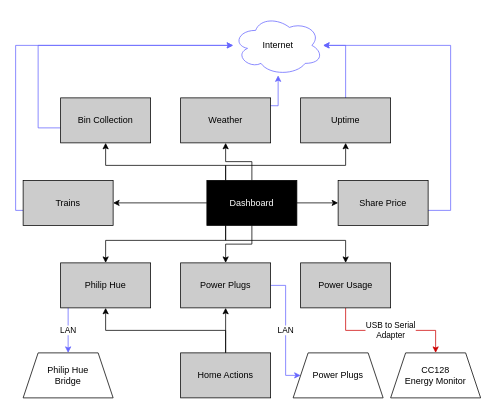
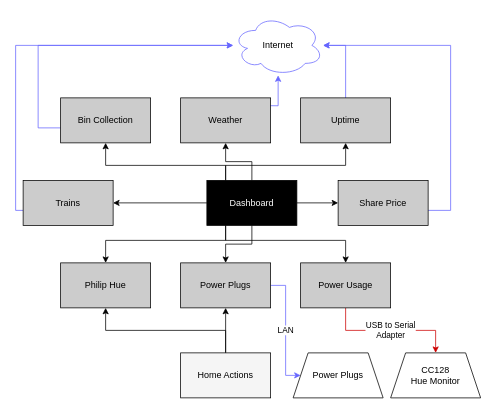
  <mxCell id="0" />
  <mxCell id="1" parent="0" />
  <mxCell id="2" style="edgeStyle=orthogonalEdgeStyle;rounded=0;orthogonalLoop=1;jettySize=auto;html=1;fontColor=#FFFFFF;strokeColor=#6666FF;" edge="1" parent="1" target="30"><mxGeometry relative="1" as="geometry"><mxPoint x="80" y="170" as="sourcePoint" /><Array as="points"><mxPoint x="50" y="170" /><mxPoint x="50" y="60" /></Array></mxGeometry></mxCell>
  <mxCell id="3" value="Bin Collection" style="rounded=0;whiteSpace=wrap;html=1;fillColor=#CCCCCC;" vertex="1" parent="1"><mxGeometry x="80" y="130" width="120" height="60" as="geometry" /></mxCell>
  <mxCell id="4" style="edgeStyle=orthogonalEdgeStyle;rounded=0;orthogonalLoop=1;jettySize=auto;html=1;" edge="1" parent="1" source="12" target="3"><mxGeometry relative="1" as="geometry"><Array as="points"><mxPoint x="300" y="220" /><mxPoint x="140" y="220" /></Array></mxGeometry></mxCell>
  <mxCell id="5" style="edgeStyle=orthogonalEdgeStyle;rounded=0;orthogonalLoop=1;jettySize=auto;html=1;" edge="1" parent="1" source="12" target="27"><mxGeometry relative="1" as="geometry" /></mxCell>
  <mxCell id="6" style="edgeStyle=orthogonalEdgeStyle;rounded=0;orthogonalLoop=1;jettySize=auto;html=1;" edge="1" parent="1" source="12" target="29"><mxGeometry relative="1" as="geometry"><Array as="points"><mxPoint x="300" y="220" /><mxPoint x="460" y="220" /></Array></mxGeometry></mxCell>
  <mxCell id="7" style="edgeStyle=orthogonalEdgeStyle;rounded=0;orthogonalLoop=1;jettySize=auto;html=1;" edge="1" parent="1" source="12" target="19"><mxGeometry relative="1" as="geometry" /></mxCell>
  <mxCell id="8" style="edgeStyle=orthogonalEdgeStyle;rounded=0;orthogonalLoop=1;jettySize=auto;html=1;" edge="1" parent="1" source="12" target="17"><mxGeometry relative="1" as="geometry"><Array as="points"><mxPoint x="300" y="320" /><mxPoint x="140" y="320" /></Array></mxGeometry></mxCell>
  <mxCell id="9" style="edgeStyle=orthogonalEdgeStyle;rounded=0;orthogonalLoop=1;jettySize=auto;html=1;" edge="1" parent="1" source="12" target="21"><mxGeometry relative="1" as="geometry"><Array as="points"><mxPoint x="300" y="320" /><mxPoint x="460" y="320" /></Array></mxGeometry></mxCell>
  <mxCell id="10" style="edgeStyle=orthogonalEdgeStyle;rounded=0;orthogonalLoop=1;jettySize=auto;html=1;fontColor=#FFFFFF;" edge="1" parent="1" source="12" target="23"><mxGeometry relative="1" as="geometry" /></mxCell>
  <mxCell id="11" style="edgeStyle=orthogonalEdgeStyle;rounded=0;orthogonalLoop=1;jettySize=auto;html=1;fontColor=#FFFFFF;" edge="1" parent="1" source="12" target="25"><mxGeometry relative="1" as="geometry" /></mxCell>
  <mxCell id="12" value="Dashboard" style="rounded=0;whiteSpace=wrap;html=1;fillColor=#000000;fontColor=#FFFFFF;" vertex="1" parent="1"><mxGeometry x="275" y="240" width="120" height="60" as="geometry" /></mxCell>
  <mxCell id="13" style="edgeStyle=orthogonalEdgeStyle;rounded=0;orthogonalLoop=1;jettySize=auto;html=1;" edge="1" parent="1" source="15" target="19"><mxGeometry relative="1" as="geometry" /></mxCell>
  <mxCell id="14" style="edgeStyle=orthogonalEdgeStyle;rounded=0;orthogonalLoop=1;jettySize=auto;html=1;" edge="1" parent="1" source="15" target="17"><mxGeometry relative="1" as="geometry"><Array as="points"><mxPoint x="300" y="440" /><mxPoint x="140" y="440" /></Array></mxGeometry></mxCell>
- <mxCell id="15" value="Home Actions" style="rounded=0;whiteSpace=wrap;html=1;fillColor=#CCCCCC;fontColor=#000000;" vertex="1" parent="1"><mxGeometry x="240" y="470" width="120" height="60" as="geometry" /></mxCell>
- <mxCell id="16" value="LAN" style="edgeStyle=orthogonalEdgeStyle;rounded=0;orthogonalLoop=1;jettySize=auto;html=1;fontColor=#000000;strokeColor=#6666FF;" edge="1" parent="1" source="17" target="31"><mxGeometry relative="1" as="geometry"><Array as="points"><mxPoint x="90" y="450" /><mxPoint x="90" y="450" /></Array></mxGeometry></mxCell>
+ <mxCell id="15" value="Home Actions" style="rounded=0;whiteSpace=wrap;html=1;fillColor=#f5f5f5;fontColor=#000000;" vertex="1" parent="1"><mxGeometry x="240" y="470" width="120" height="60" as="geometry" /></mxCell>
  <mxCell id="17" value="Philip Hue" style="rounded=0;whiteSpace=wrap;html=1;fillColor=#CCCCCC;" vertex="1" parent="1"><mxGeometry x="80" y="350" width="120" height="60" as="geometry" /></mxCell>
  <mxCell id="18" value="LAN" style="edgeStyle=orthogonalEdgeStyle;rounded=0;orthogonalLoop=1;jettySize=auto;html=1;fontColor=#000000;strokeColor=#6666FF;entryX=0;entryY=0.5;entryDx=0;entryDy=0;" edge="1" parent="1" source="19" target="33"><mxGeometry relative="1" as="geometry"><Array as="points"><mxPoint x="380" y="380" /><mxPoint x="380" y="500" /></Array></mxGeometry></mxCell>
  <mxCell id="19" value="Power Plugs" style="rounded=0;whiteSpace=wrap;html=1;fillColor=#CCCCCC;" vertex="1" parent="1"><mxGeometry x="240" y="350" width="120" height="60" as="geometry" /></mxCell>
  <mxCell id="20" value="USB to Serial&lt;br&gt;Adapter" style="edgeStyle=orthogonalEdgeStyle;rounded=0;orthogonalLoop=1;jettySize=auto;html=1;fontColor=#000000;strokeColor=#CC0000;" edge="1" parent="1" source="21" target="32"><mxGeometry relative="1" as="geometry"><mxPoint as="offset" /></mxGeometry></mxCell>
  <mxCell id="21" value="Power Usage" style="rounded=0;whiteSpace=wrap;html=1;fillColor=#CCCCCC;" vertex="1" parent="1"><mxGeometry x="400" y="350" width="120" height="60" as="geometry" /></mxCell>
  <mxCell id="22" style="edgeStyle=orthogonalEdgeStyle;rounded=0;orthogonalLoop=1;jettySize=auto;html=1;fontColor=#FFFFFF;strokeColor=#6666FF;" edge="1" parent="1" target="30"><mxGeometry relative="1" as="geometry"><mxPoint x="570" y="280" as="sourcePoint" /><Array as="points"><mxPoint x="600" y="280" /><mxPoint x="600" y="60" /></Array></mxGeometry></mxCell>
  <mxCell id="23" value="Share Price" style="rounded=0;whiteSpace=wrap;html=1;fillColor=#CCCCCC;" vertex="1" parent="1"><mxGeometry x="450" y="240" width="120" height="60" as="geometry" /></mxCell>
  <mxCell id="24" style="edgeStyle=orthogonalEdgeStyle;rounded=0;orthogonalLoop=1;jettySize=auto;html=1;fontColor=#FFFFFF;strokeColor=#6666FF;" edge="1" parent="1" target="30"><mxGeometry relative="1" as="geometry"><mxPoint x="30" y="280" as="sourcePoint" /><Array as="points"><mxPoint x="20" y="280" /><mxPoint x="20" y="60" /></Array></mxGeometry></mxCell>
  <mxCell id="25" value="Trains" style="rounded=0;whiteSpace=wrap;html=1;fillColor=#CCCCCC;" vertex="1" parent="1"><mxGeometry x="30" y="240" width="120" height="60" as="geometry" /></mxCell>
  <mxCell id="26" style="edgeStyle=orthogonalEdgeStyle;rounded=0;orthogonalLoop=1;jettySize=auto;html=1;fontColor=#FFFFFF;strokeColor=#6666FF;" edge="1" parent="1" target="30"><mxGeometry relative="1" as="geometry"><mxPoint x="300" y="140" as="sourcePoint" /></mxGeometry></mxCell>
  <mxCell id="27" value="Weather" style="rounded=0;whiteSpace=wrap;html=1;fillColor=#CCCCCC;" vertex="1" parent="1"><mxGeometry x="240" y="130" width="120" height="60" as="geometry" /></mxCell>
  <mxCell id="28" style="edgeStyle=orthogonalEdgeStyle;rounded=0;orthogonalLoop=1;jettySize=auto;html=1;fontColor=#FFFFFF;strokeColor=#6666FF;" edge="1" parent="1" target="30"><mxGeometry relative="1" as="geometry"><mxPoint x="460" y="140" as="sourcePoint" /><Array as="points"><mxPoint x="460" y="60" /></Array></mxGeometry></mxCell>
  <mxCell id="29" value="Uptime" style="rounded=0;whiteSpace=wrap;html=1;fillColor=#CCCCCC;" vertex="1" parent="1"><mxGeometry x="400" y="130" width="120" height="60" as="geometry" /></mxCell>
  <mxCell id="30" value="Internet" style="ellipse;shape=cloud;whiteSpace=wrap;html=1;strokeColor=#6666FF;" vertex="1" parent="1"><mxGeometry x="310" y="20" width="120" height="80" as="geometry" /></mxCell>
- <mxCell id="31" value="Philip Hue&lt;br&gt;Bridge" style="shape=trapezoid;perimeter=trapezoidPerimeter;whiteSpace=wrap;html=1;fixedSize=1;" vertex="1" parent="1"><mxGeometry x="30" y="470" width="120" height="60" as="geometry" /></mxCell>
- <mxCell id="32" value="CC128&lt;br&gt;Energy Monitor" style="shape=trapezoid;perimeter=trapezoidPerimeter;whiteSpace=wrap;html=1;fixedSize=1;" vertex="1" parent="1"><mxGeometry x="520" y="470" width="120" height="60" as="geometry" /></mxCell>
+ <mxCell id="32" value="CC128&lt;br&gt;Hue Monitor" style="shape=trapezoid;perimeter=trapezoidPerimeter;whiteSpace=wrap;html=1;fixedSize=1;" vertex="1" parent="1"><mxGeometry x="520" y="470" width="120" height="60" as="geometry" /></mxCell>
  <mxCell id="33" value="Power Plugs" style="shape=trapezoid;perimeter=trapezoidPerimeter;whiteSpace=wrap;html=1;fixedSize=1;" vertex="1" parent="1"><mxGeometry x="390" y="470" width="120" height="60" as="geometry" /></mxCell>
